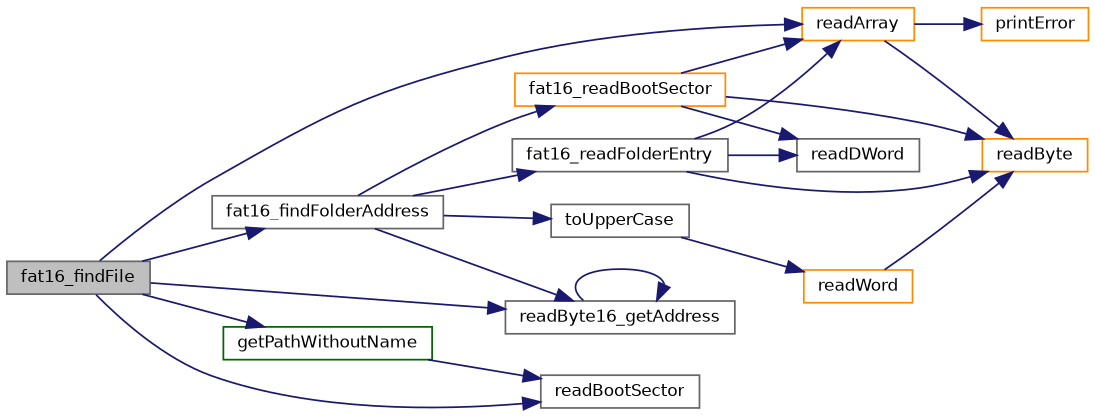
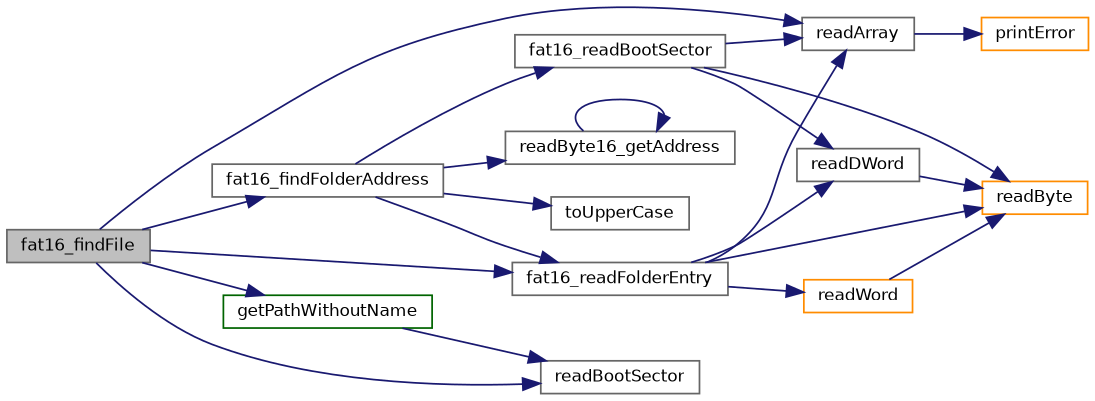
  digraph {
    rankdir=LR
    node [color=gray40 fillcolor=white fontname=Helvetica fontsize=10 shape=record style=filled]
    edge [color=midnightblue fontname=Helvetica fontsize=10 labelfontname=Helvetica labelfontsize=10 style=solid]
    n1 [fillcolor=grey75 fontcolor=black height=0.2 label=fat16_findFile width=0.4]
    n2 [height=0.2 label=fat16_findFolderAddress width=0.4]
    n3 [height=0.2 label=fat16_readFolderEntry width=0.4]
    n4 [height=0.2 label=readBootSector width=0.4]
    n5 [color=darkgreen height=0.2 label=getPathWithoutName width=0.4]
-   n6 [color=darkorange height=0.2 label=readArray width=0.4]
+   n6 [height=0.2 label=readArray width=0.4]
    n7 [height=0.2 label=toUpperCase width=0.4]
    n8 [height=0.2 label=readByte16_getAddress width=0.4]
-   n9 [color=darkorange height=0.2 label=fat16_readBootSector width=0.4]
+   n9 [height=0.2 label=fat16_readBootSector width=0.4]
    n10 [color=darkorange height=0.2 label=readByte width=0.4]
    n11 [height=0.2 label=readDWord width=0.4]
    n12 [color=darkorange height=0.2 label=readWord width=0.4]
    n13 [color=darkorange height=0.2 label=printError width=0.4]
    n1 -> n2
-   n1 -> n8
+   n1 -> n3
    n1 -> n4
    n1 -> n5
    n1 -> n6
    n2 -> n3
    n2 -> n7
    n2 -> n8
    n2 -> n9
    n3 -> n6
    n3 -> n10
    n3 -> n11
-   n7 -> n12
+   n3 -> n12
    n5 -> n4
    n6 -> n13
    n8 -> n8
    n9 -> n6
    n9 -> n10
    n9 -> n11
-   n6 -> n10
+   n11 -> n10
    n12 -> n10
  }
